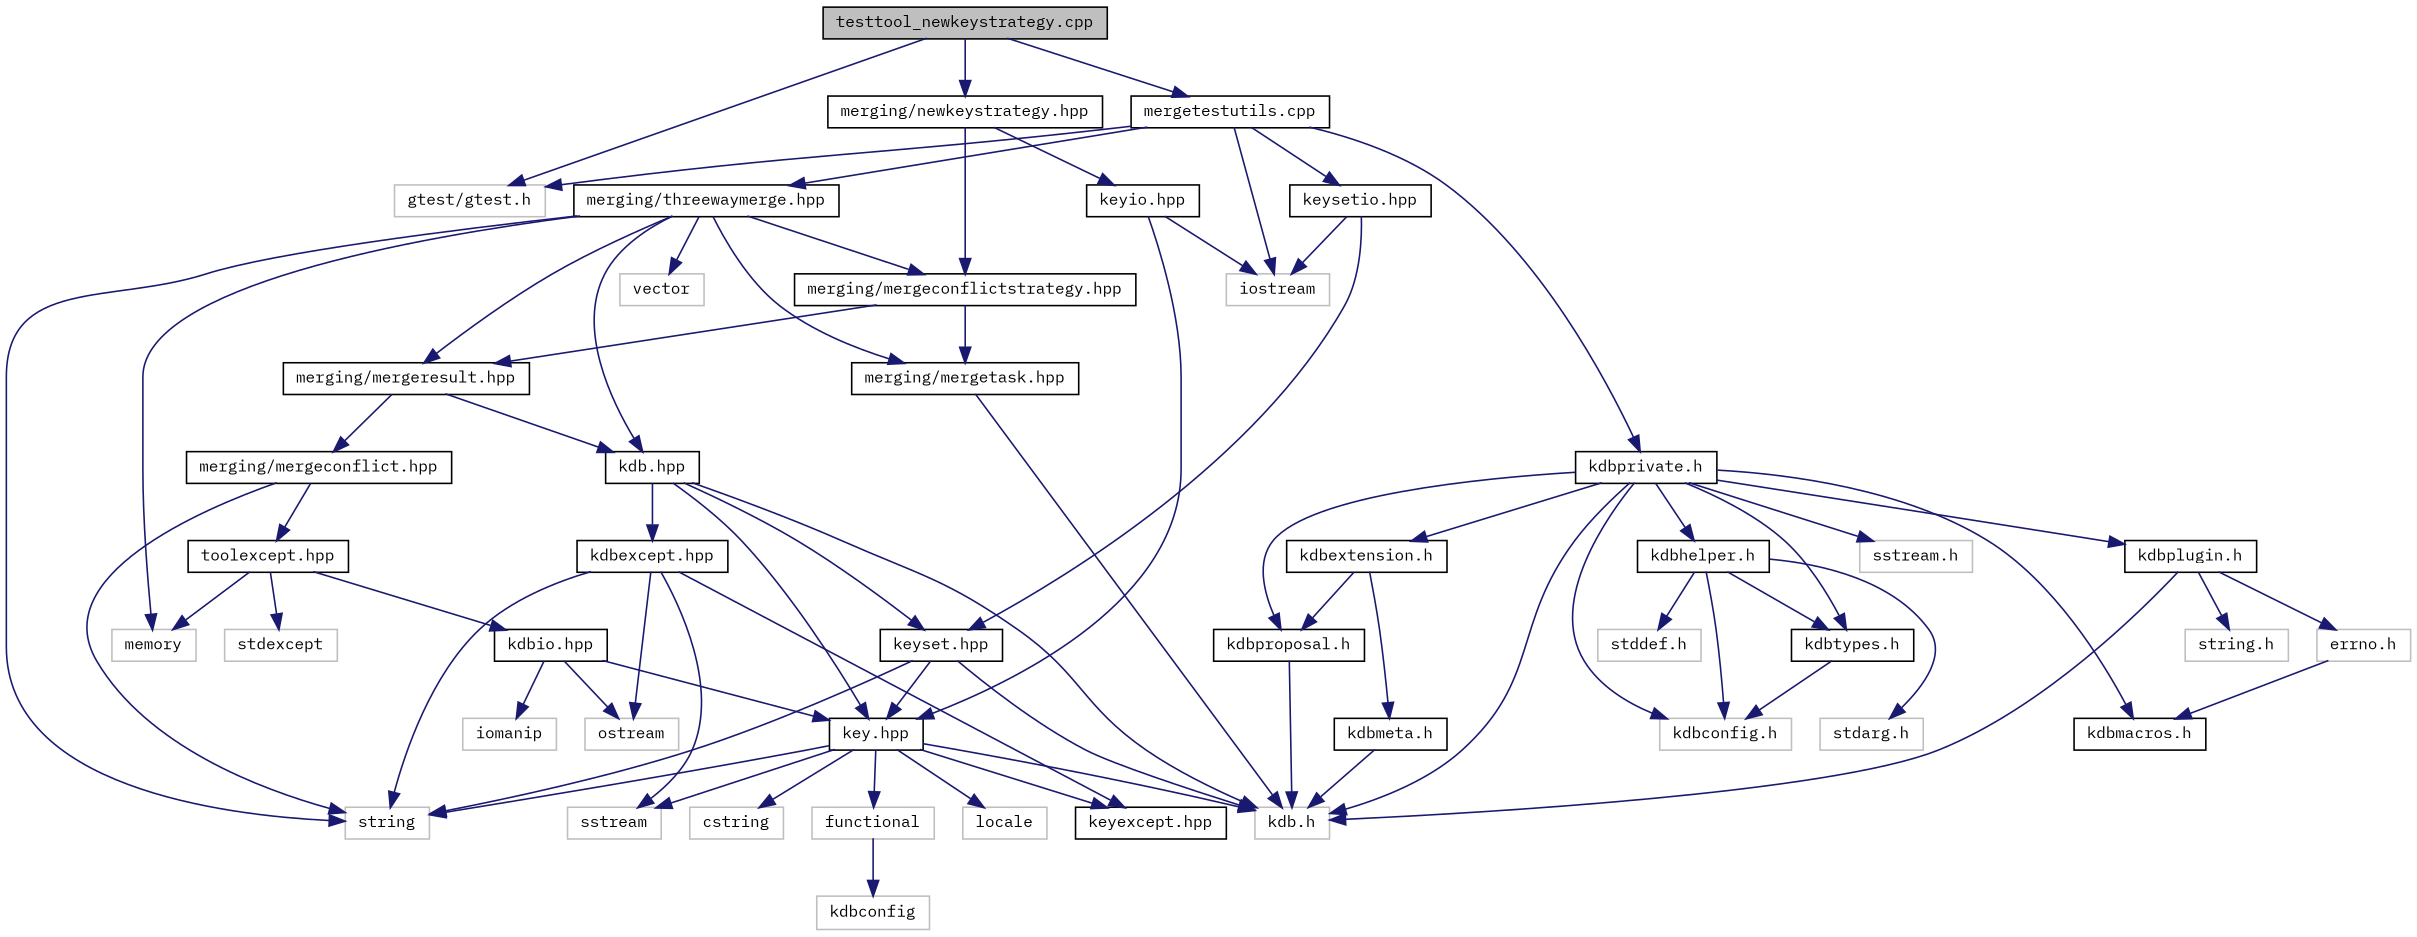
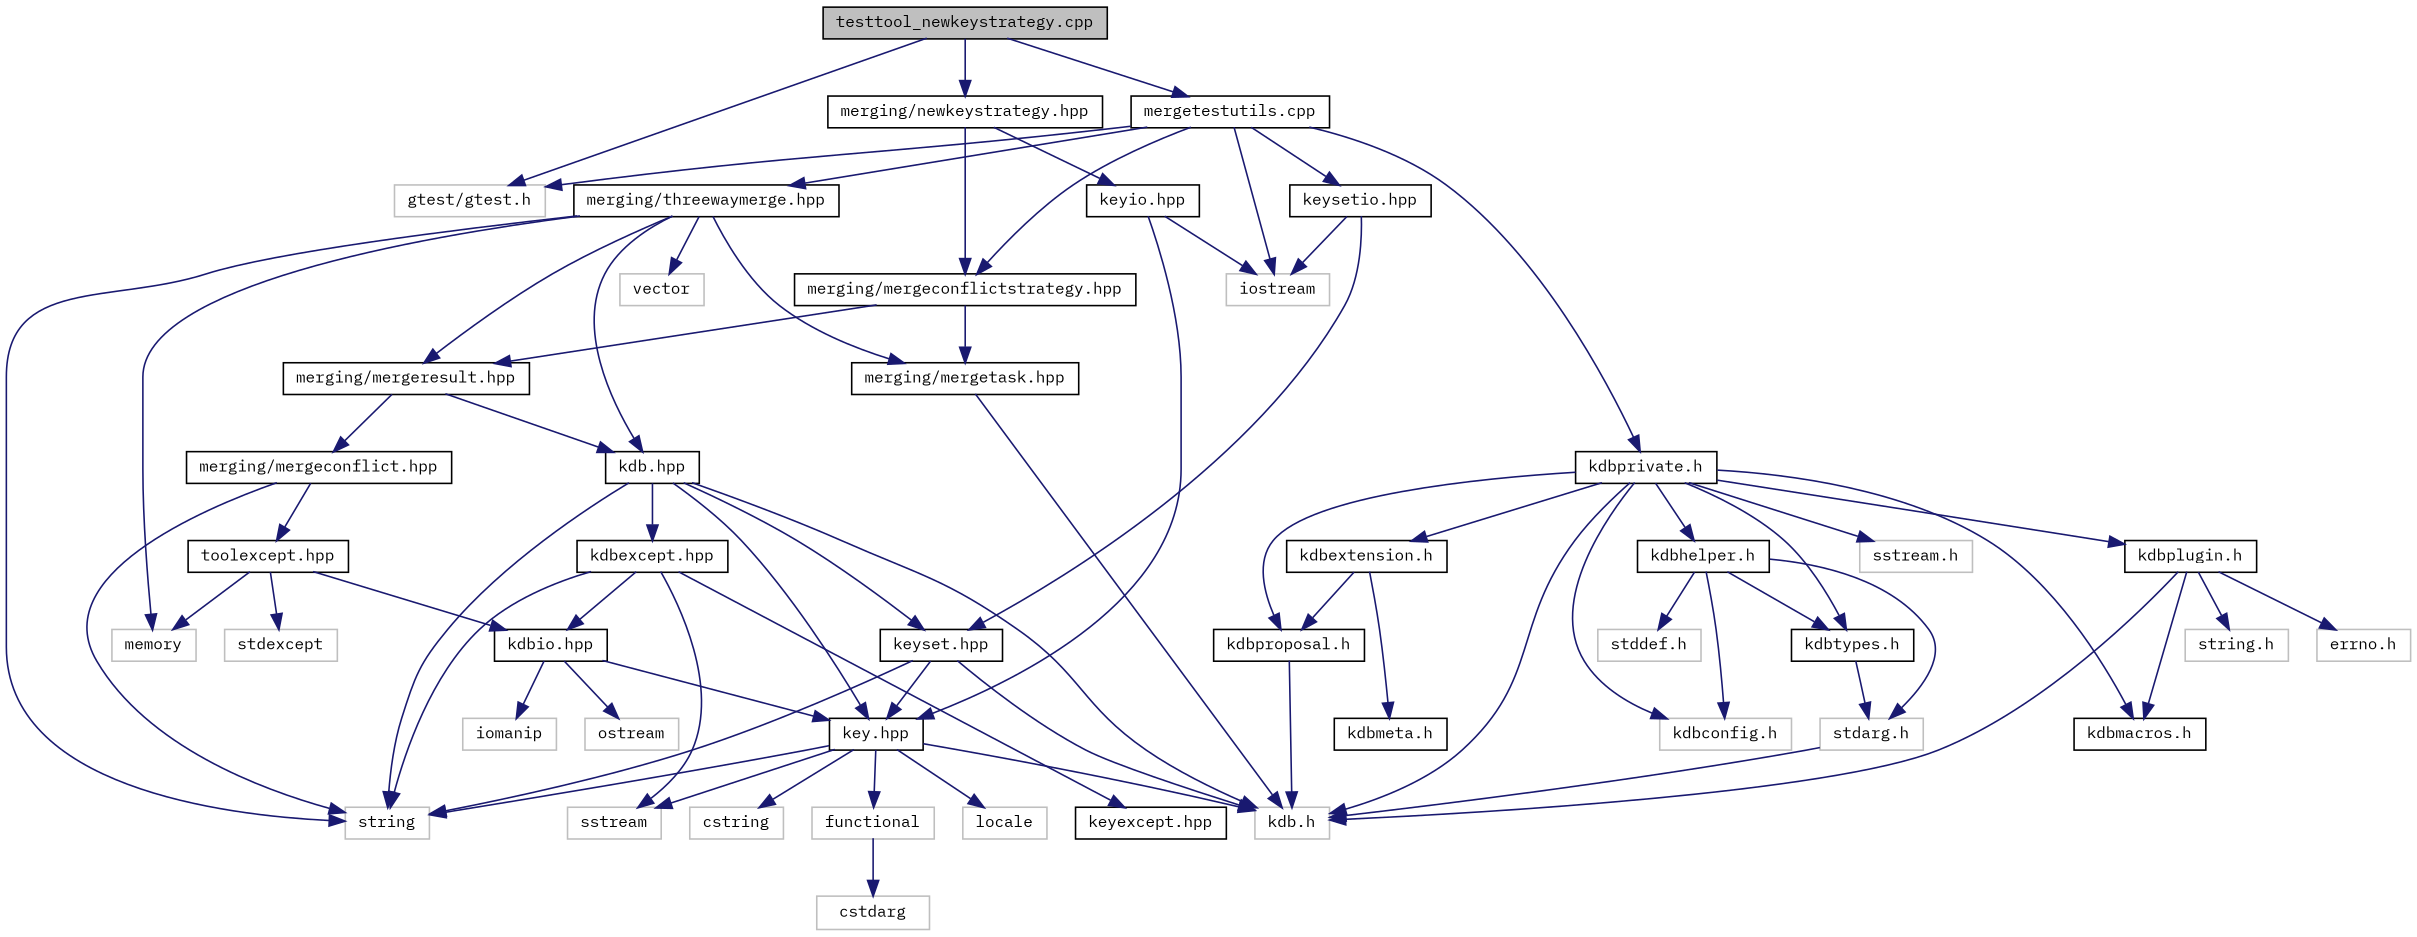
  digraph {
    fontname="IBM Plex Mono"
    node [color=black fillcolor=white fontname="IBM Plex Mono" fontsize=10 shape=record style=filled]
    edge [color=midnightblue fontname="IBM Plex Mono" fontsize=10 labelfontname=Helvetica labelfontsize=10 style=solid]
    n1 [fillcolor=grey75 fontcolor=black height=0.2 label="testtool_newkeystrategy.cpp" width=0.4]
    n2 [height=0.2 label="mergetestutils.cpp" width=0.4]
    n3 [color=grey75 height=0.2 label="gtest/gtest.h" width=0.4]
    n4 [height=0.2 label="merging/newkeystrategy.hpp" width=0.4]
    n5 [color=grey75 height=0.2 label=iostream width=0.4]
    n6 [height=0.2 label="kdbprivate.h" width=0.4]
    n7 [height=0.2 label="keysetio.hpp" width=0.4]
    n8 [height=0.2 label="merging/threewaymerge.hpp" width=0.4]
    n9 [height=0.2 label="keyio.hpp" width=0.4]
    n10 [height=0.2 label="merging/mergeconflictstrategy.hpp" width=0.4]
    n11 [color=grey75 height=0.2 label="kdb.h" width=0.4]
    n12 [color=grey75 height=0.2 label="kdbconfig.h" width=0.4]
    n13 [height=0.2 label="kdbextension.h" width=0.4]
    n14 [height=0.2 label="kdbproposal.h" width=0.4]
    n15 [height=0.2 label="kdbhelper.h" width=0.4]
    n16 [height=0.2 label="kdbtypes.h" width=0.4]
    n17 [height=0.2 label="kdbmacros.h" width=0.4]
    n18 [height=0.2 label="kdbplugin.h" width=0.4]
    n19 [color=grey75 height=0.2 label="sstream.h" width=0.4]
    n20 [height=0.2 label="keyset.hpp" width=0.4]
    n21 [color=grey75 height=0.2 label=string width=0.4]
    n22 [height=0.2 label="kdb.hpp" width=0.4]
    n23 [color=grey75 height=0.2 label=memory width=0.4]
    n24 [height=0.2 label="merging/mergeresult.hpp" width=0.4]
    n25 [height=0.2 label="merging/mergetask.hpp" width=0.4]
    n26 [color=grey75 height=0.2 label=vector width=0.4]
    n27 [height=0.2 label="kdbmeta.h" width=0.4]
    n28 [color=grey75 height=0.2 label="stdarg.h" width=0.4]
    n29 [color=grey75 height=0.2 label="stddef.h" width=0.4]
    n30 [color=grey75 height=0.2 label="errno.h" width=0.4]
    n31 [color=grey75 height=0.2 label="string.h" width=0.4]
    n32 [height=0.2 label="key.hpp" width=0.4]
    n33 [color=grey75 height=0.2 label=cstring width=0.4]
    n34 [color=grey75 height=0.2 label=functional width=0.4]
    n35 [color=grey75 height=0.2 label=locale width=0.4]
    n36 [color=grey75 height=0.2 label=sstream width=0.4]
    n37 [height=0.2 label="keyexcept.hpp" width=0.4]
-   n38 [color=grey75 height=0.2 label=kdbconfig width=0.4]
+   n38 [color=grey75 height=0.2 label=cstdarg width=0.4]
    n39 [height=0.2 label="kdbexcept.hpp" width=0.4]
    n40 [height=0.2 label="merging/mergeconflict.hpp" width=0.4]
    n41 [height=0.2 label="kdbio.hpp" width=0.4]
    n42 [color=grey75 height=0.2 label=iomanip width=0.4]
    n43 [color=grey75 height=0.2 label=ostream width=0.4]
    n44 [height=0.2 label="toolexcept.hpp" width=0.4]
    n45 [color=grey75 height=0.2 label=stdexcept width=0.4]
    n1 -> n2
    n1 -> n3
    n1 -> n4
    n2 -> n3
    n2 -> n5
    n2 -> n6
    n2 -> n7
    n2 -> n8
    n4 -> n9
    n4 -> n10
    n6 -> n11
    n6 -> n12
    n6 -> n13
    n6 -> n14
    n6 -> n15
    n6 -> n16
    n6 -> n17
    n6 -> n18
    n6 -> n19
    n7 -> n5
    n7 -> n20
-   n8 -> n10
+   n2 -> n10
    n8 -> n21
    n8 -> n22
    n8 -> n23
    n8 -> n24
    n8 -> n25
    n8 -> n26
    n9 -> n5
    n9 -> n32
    n10 -> n24
    n10 -> n25
    n13 -> n14
    n13 -> n27
    n14 -> n11
    n15 -> n12
    n15 -> n16
    n15 -> n28
    n15 -> n29
-   n16 -> n12
+   n16 -> n28
    n18 -> n11
-   n30 -> n17
+   n18 -> n17
    n18 -> n30
    n18 -> n31
    n20 -> n11
    n20 -> n21
    n20 -> n32
    n22 -> n11
    n22 -> n20
+   n22 -> n21
    n22 -> n32
    n22 -> n39
    n24 -> n22
    n24 -> n40
    n25 -> n11
-   n27 -> n11
+   n28 -> n11
    n32 -> n11
    n32 -> n21
    n32 -> n33
    n32 -> n34
    n32 -> n35
    n32 -> n36
-   n32 -> n37
    n34 -> n38
    n39 -> n21
    n39 -> n36
    n39 -> n37
-   n39 -> n43
+   n39 -> n41
    n40 -> n21
    n40 -> n44
    n41 -> n32
    n41 -> n42
    n41 -> n43
    n44 -> n23
    n44 -> n41
    n44 -> n45
  }
